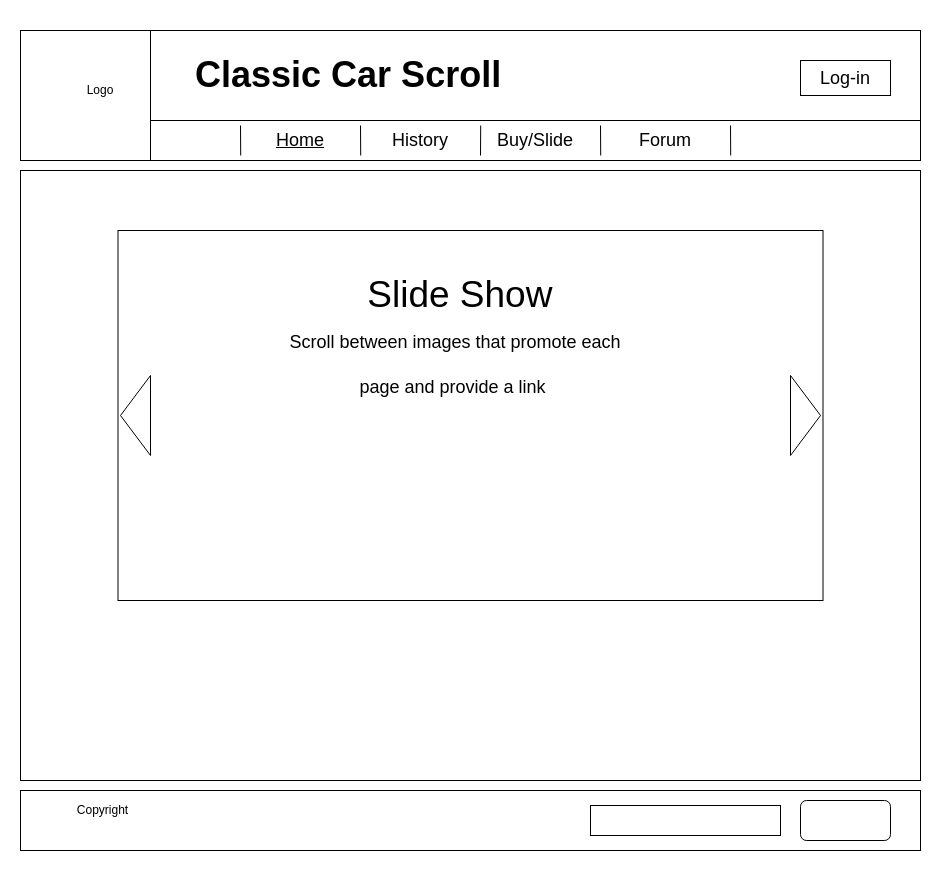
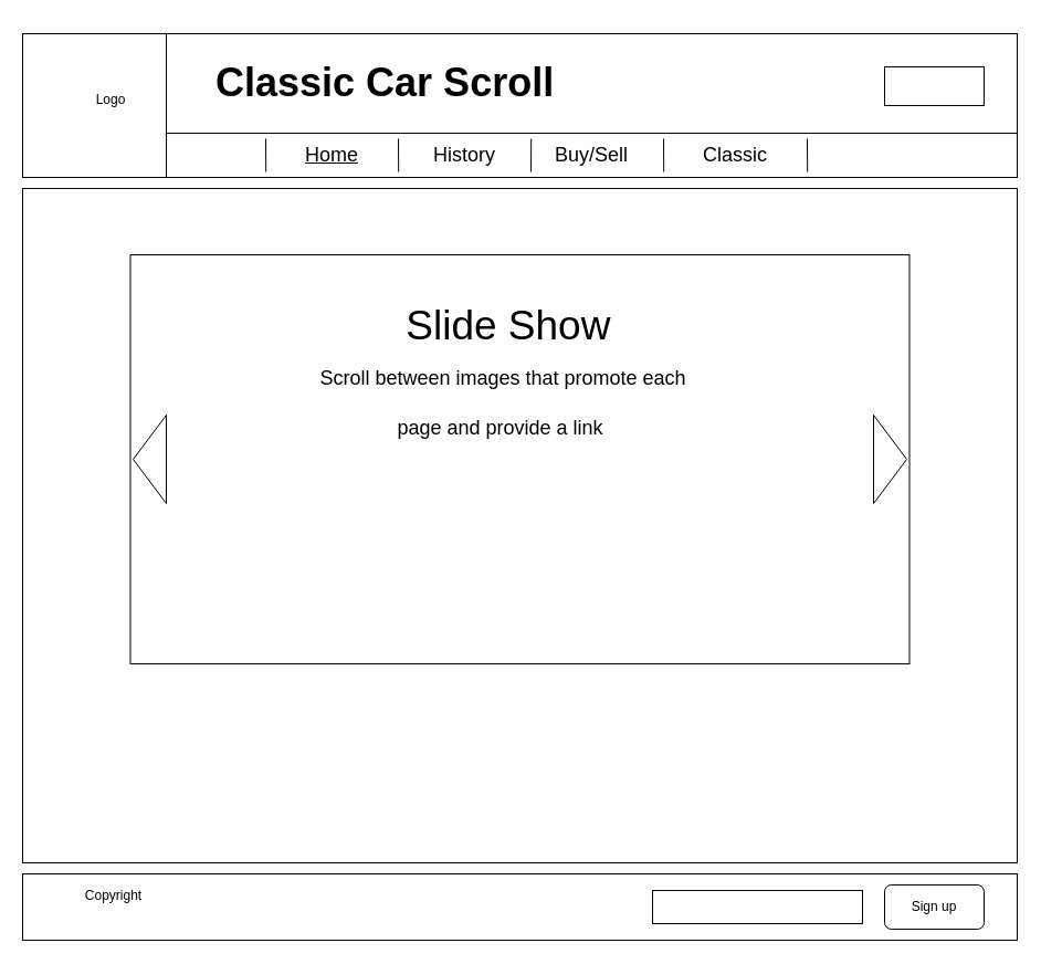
  <mxCell id="0" />
  <mxCell id="1" parent="0" />
  <mxCell id="2" value="" style="rounded=0;whiteSpace=wrap;html=1;fontSize=18;" parent="1" vertex="1"><mxGeometry x="20" y="170" width="900" height="610" as="geometry" /></mxCell>
  <mxCell id="3" value="" style="rounded=0;whiteSpace=wrap;html=1;" parent="1" vertex="1"><mxGeometry x="20" y="120" width="900" height="40" as="geometry" /></mxCell>
  <mxCell id="4" value="" style="rounded=0;whiteSpace=wrap;html=1;" parent="1" vertex="1"><mxGeometry x="20" y="30" width="900" height="90" as="geometry" /></mxCell>
  <mxCell id="5" value="" style="whiteSpace=wrap;html=1;aspect=fixed;" parent="1" vertex="1"><mxGeometry x="20" y="30" width="130" height="130" as="geometry" /></mxCell>
  <mxCell id="6" value="Logo" style="text;html=1;strokeColor=none;fillColor=none;align=center;verticalAlign=middle;whiteSpace=wrap;rounded=0;" parent="1" vertex="1"><mxGeometry x="70" y="75" width="60" height="30" as="geometry" /></mxCell>
  <mxCell id="7" value="History" style="text;html=1;strokeColor=none;fillColor=none;align=center;verticalAlign=middle;whiteSpace=wrap;rounded=0;fontSize=18;" parent="1" vertex="1"><mxGeometry x="370" y="125" width="100" height="30" as="geometry" /></mxCell>
- <mxCell id="8" value="Buy/Slide" style="text;html=1;strokeColor=none;fillColor=none;align=center;verticalAlign=middle;whiteSpace=wrap;rounded=0;fontSize=18;" parent="1" vertex="1"><mxGeometry x="480" y="125" width="110" height="30" as="geometry" /></mxCell>
+ <mxCell id="8" value="Buy/Sell" style="text;html=1;strokeColor=none;fillColor=none;align=center;verticalAlign=middle;whiteSpace=wrap;rounded=0;fontSize=18;" parent="1" vertex="1"><mxGeometry x="480" y="125" width="110" height="30" as="geometry" /></mxCell>
  <mxCell id="9" value="&lt;u&gt;Home&lt;/u&gt;" style="text;html=1;strokeColor=none;fillColor=none;align=center;verticalAlign=middle;whiteSpace=wrap;rounded=0;fontSize=18;" parent="1" vertex="1"><mxGeometry x="250" y="125" width="100" height="30" as="geometry" /></mxCell>
  <mxCell id="10" value="" style="endArrow=none;html=1;rounded=0;fontSize=18;exitX=0.378;exitY=0.875;exitDx=0;exitDy=0;exitPerimeter=0;" parent="1" source="3" edge="1"><mxGeometry width="50" height="50" relative="1" as="geometry"><mxPoint x="310" y="175" as="sourcePoint" /><mxPoint x="360" y="125" as="targetPoint" /><Array as="points" /></mxGeometry></mxCell>
  <mxCell id="11" value="" style="endArrow=none;html=1;rounded=0;fontSize=18;exitX=0.378;exitY=0.875;exitDx=0;exitDy=0;exitPerimeter=0;entryX=0;entryY=1;entryDx=0;entryDy=0;" parent="1" target="8" edge="1"><mxGeometry width="50" height="50" relative="1" as="geometry"><mxPoint x="480.2" y="125" as="sourcePoint" /><mxPoint x="480" y="150" as="targetPoint" /><Array as="points" /></mxGeometry></mxCell>
  <mxCell id="12" value="" style="endArrow=none;html=1;rounded=0;fontSize=18;exitX=0.378;exitY=0.875;exitDx=0;exitDy=0;exitPerimeter=0;" parent="1" edge="1"><mxGeometry width="50" height="50" relative="1" as="geometry"><mxPoint x="240.2" y="155" as="sourcePoint" /><mxPoint x="240" y="125" as="targetPoint" /><Array as="points" /></mxGeometry></mxCell>
  <mxCell id="13" value="" style="endArrow=none;html=1;rounded=0;fontSize=18;exitX=0.378;exitY=0.875;exitDx=0;exitDy=0;exitPerimeter=0;" parent="1" edge="1"><mxGeometry width="50" height="50" relative="1" as="geometry"><mxPoint x="600.2" y="155" as="sourcePoint" /><mxPoint x="600" y="125" as="targetPoint" /><Array as="points" /></mxGeometry></mxCell>
  <mxCell id="14" value="&lt;h1&gt;&lt;font style=&quot;font-size: 36px&quot;&gt;Classic Car Scroll&lt;/font&gt;&lt;/h1&gt;" style="text;html=1;strokeColor=none;fillColor=none;spacing=5;spacingTop=-20;whiteSpace=wrap;overflow=hidden;rounded=0;fontSize=24;" parent="1" vertex="1"><mxGeometry x="190" y="20" width="600" height="80" as="geometry" /></mxCell>
  <mxCell id="15" value="" style="rounded=0;whiteSpace=wrap;html=1;fontSize=18;" parent="1" vertex="1"><mxGeometry x="20" y="790" width="900" height="60" as="geometry" /></mxCell>
- <mxCell id="16" value="Forum" style="text;html=1;strokeColor=none;fillColor=none;align=center;verticalAlign=middle;whiteSpace=wrap;rounded=0;fontSize=18;" parent="1" vertex="1"><mxGeometry x="610" y="125" width="110" height="30" as="geometry" /></mxCell>
+ <mxCell id="16" value="Classic" style="text;html=1;strokeColor=none;fillColor=none;align=center;verticalAlign=middle;whiteSpace=wrap;rounded=0;fontSize=18;" parent="1" vertex="1"><mxGeometry x="610" y="125" width="110" height="30" as="geometry" /></mxCell>
  <mxCell id="17" value="" style="endArrow=none;html=1;rounded=0;fontSize=18;exitX=0.378;exitY=0.875;exitDx=0;exitDy=0;exitPerimeter=0;" parent="1" edge="1"><mxGeometry width="50" height="50" relative="1" as="geometry"><mxPoint x="730.2" y="155" as="sourcePoint" /><mxPoint x="730" y="125" as="targetPoint" /><Array as="points" /></mxGeometry></mxCell>
  <mxCell id="18" value="" style="rounded=0;whiteSpace=wrap;html=1;fontSize=18;" parent="1" vertex="1"><mxGeometry x="800" y="60" width="90" height="35" as="geometry" /></mxCell>
- <mxCell id="19" value="Log-in" style="text;html=1;strokeColor=none;fillColor=none;align=center;verticalAlign=middle;whiteSpace=wrap;rounded=0;fontSize=18;" parent="1" vertex="1"><mxGeometry x="800" y="62.5" width="90" height="30" as="geometry" /></mxCell>
  <mxCell id="20" value="Copyright" style="text;html=1;strokeColor=none;fillColor=none;align=center;verticalAlign=middle;whiteSpace=wrap;rounded=0;" parent="1" vertex="1"><mxGeometry x="35" y="795" width="135" height="30" as="geometry" /></mxCell>
  <mxCell id="21" value="" style="rounded=0;whiteSpace=wrap;html=1;" parent="1" vertex="1"><mxGeometry x="590" y="805" width="190" height="30" as="geometry" /></mxCell>
  <mxCell id="22" value="" style="rounded=1;whiteSpace=wrap;html=1;" parent="1" vertex="1"><mxGeometry x="800" y="800" width="90" height="40" as="geometry" /></mxCell>
+ <mxCell id="23" value="Sign up" style="text;html=1;strokeColor=none;fillColor=none;align=center;verticalAlign=middle;whiteSpace=wrap;rounded=0;" parent="1" vertex="1"><mxGeometry x="815" y="805" width="60" height="30" as="geometry" /></mxCell>
  <mxCell id="24" value="" style="rounded=0;whiteSpace=wrap;html=1;fontSize=18;" parent="1" vertex="1"><mxGeometry x="117.5" y="230" width="705" height="370" as="geometry" /></mxCell>
  <mxCell id="25" value="Slide Show&amp;nbsp;" style="text;html=1;strokeColor=none;fillColor=none;align=center;verticalAlign=middle;whiteSpace=wrap;rounded=0;fontSize=37;" parent="1" vertex="1"><mxGeometry x="320" y="280" width="290" height="30" as="geometry" /></mxCell>
  <mxCell id="26" value="" style="triangle;whiteSpace=wrap;html=1;fontSize=37;" parent="1" vertex="1"><mxGeometry x="790" y="375" width="30" height="80" as="geometry" /></mxCell>
  <mxCell id="27" value="" style="triangle;whiteSpace=wrap;html=1;fontSize=37;rotation=-180;" parent="1" vertex="1"><mxGeometry x="120" y="375" width="30" height="80" as="geometry" /></mxCell>
  <mxCell id="28" value="&lt;span style=&quot;font-size: 18px&quot;&gt;Scroll between images that promote each page and provide a link&amp;nbsp;&lt;/span&gt;" style="text;html=1;strokeColor=none;fillColor=none;align=center;verticalAlign=middle;whiteSpace=wrap;rounded=0;fontSize=37;" parent="1" vertex="1"><mxGeometry x="270" y="300" width="370" height="115" as="geometry" /></mxCell>
